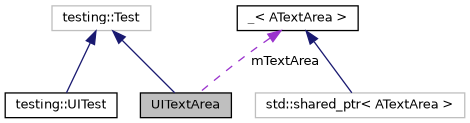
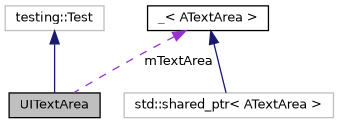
  digraph {
    node [color=black fillcolor=white fontname=Helvetica fontsize=10 shape=record style=filled]
    edge [color=midnightblue dir=back fontname=Helvetica fontsize=10 labelfontname=Helvetica labelfontsize=10 style=solid]
    n1 [fillcolor=grey75 fontcolor=black height=0.2 label=UITextArea width=0.4]
-   n2 [height=0.2 label="testing::UITest" width=0.4]
    n3 [color=grey75 height=0.2 label="testing::Test" width=0.4]
    n4 [height=0.2 label="_\< ATextArea \>" width=0.4]
    n5 [color=grey75 height=0.2 label="std::shared_ptr\< ATextArea \>" width=0.4]
    n3 -> n1
-   n3 -> n2
    n4 -> n1 [color=darkorchid3 label=" mTextArea" style=dashed]
    n4 -> n5
  }
